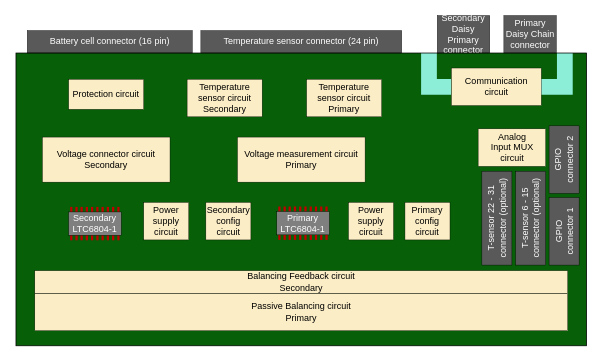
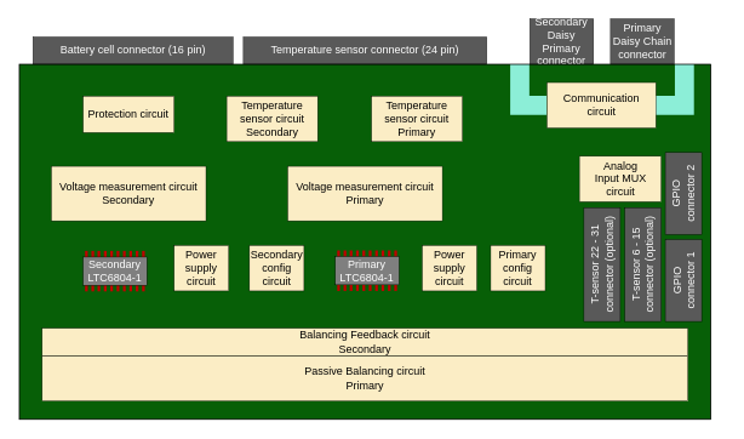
  <mxCell id="0" />
  <mxCell id="1" parent="0" />
  <mxCell id="2" value="" style="rounded=0;whiteSpace=wrap;html=1;fillColor=#075f07;strokeColor=none;strokeWidth=1;fontColor=#ffffff;fontStyle=1" parent="1" vertex="1"><mxGeometry x="20.77" y="70" width="760.23" height="390" as="geometry" /></mxCell>
  <mxCell id="3" value="Temperature sensor circuit&lt;br&gt;Secondary" style="rounded=0;whiteSpace=wrap;html=1;strokeWidth=0.5;fillColor=#fbedc5;" parent="1" vertex="1"><mxGeometry x="248.77" y="105" width="100" height="50" as="geometry" /></mxCell>
  <mxCell id="4" value="Passive Balancing circuit&lt;br&gt;Primary" style="rounded=0;whiteSpace=wrap;html=1;fillColor=#fbedc5;align=center;strokeWidth=0.5;" parent="1" vertex="1"><mxGeometry x="45.89" y="390" width="710" height="50" as="geometry" /></mxCell>
  <mxCell id="5" value="Analog&lt;br&gt;Input MUX&lt;br&gt;circuit" style="rounded=0;whiteSpace=wrap;html=1;strokeWidth=0.5;fillColor=#fbedc5;" parent="1" vertex="1"><mxGeometry x="636.5" y="171" width="90" height="50" as="geometry" /></mxCell>
  <mxCell id="6" value="Voltage measurement circuit&lt;br&gt;Primary" style="rounded=0;whiteSpace=wrap;html=1;strokeWidth=0.5;fillColor=#fbedc5;" parent="1" vertex="1"><mxGeometry x="315.89" y="182" width="170" height="60" as="geometry" /></mxCell>
  <mxCell id="7" value="Balancing Feedback circuit&lt;br&gt;Secondary" style="rounded=0;whiteSpace=wrap;html=1;fillColor=#fbedc5;align=center;strokeWidth=0.5;" parent="1" vertex="1"><mxGeometry x="45.89" y="360" width="710" height="30" as="geometry" /></mxCell>
  <mxCell id="8" value="Temperature sensor circuit&lt;br&gt;Primary" style="rounded=0;whiteSpace=wrap;html=1;strokeWidth=0.5;fillColor=#fbedc5;" parent="1" vertex="1"><mxGeometry x="408" y="105" width="100" height="50" as="geometry" /></mxCell>
  <mxCell id="9" value="Power supply circuit" style="rounded=0;whiteSpace=wrap;html=1;strokeWidth=0.5;fillColor=#fbedc5;" parent="1" vertex="1"><mxGeometry x="463.77" y="269" width="60" height="50" as="geometry" /></mxCell>
  <mxCell id="10" value="Primary config circuit" style="rounded=0;whiteSpace=wrap;html=1;strokeWidth=0.5;fillColor=#fbedc5;" parent="1" vertex="1"><mxGeometry x="539" y="269" width="60" height="50" as="geometry" /></mxCell>
  <mxCell id="11" value="Power supply circuit" style="rounded=0;whiteSpace=wrap;html=1;strokeWidth=0.5;fillColor=#fbedc5;" parent="1" vertex="1"><mxGeometry x="191" y="269" width="60" height="50" as="geometry" /></mxCell>
  <mxCell id="12" value="Secondary config circuit" style="rounded=0;whiteSpace=wrap;html=1;strokeWidth=0.5;fillColor=#fbedc5;" parent="1" vertex="1"><mxGeometry x="273.77" y="269" width="60" height="50" as="geometry" /></mxCell>
  <mxCell id="13" value="Protection circuit" style="rounded=0;whiteSpace=wrap;html=1;strokeWidth=0.5;fillColor=#fbedc5;" parent="1" vertex="1"><mxGeometry x="91" y="105" width="100" height="40" as="geometry" /></mxCell>
- <mxCell id="14" value="Voltage connector circuit&lt;br&gt;Secondary" style="rounded=0;whiteSpace=wrap;html=1;strokeWidth=0.5;fillColor=#fbedc5;" parent="1" vertex="1"><mxGeometry x="56" y="182" width="170" height="60" as="geometry" /></mxCell>
+ <mxCell id="14" value="Voltage measurement circuit&lt;br&gt;Secondary" style="rounded=0;whiteSpace=wrap;html=1;strokeWidth=0.5;fillColor=#fbedc5;" parent="1" vertex="1"><mxGeometry x="56" y="182" width="170" height="60" as="geometry" /></mxCell>
  <mxCell id="15" value="Battery cell connector (16 pin)" style="rounded=0;whiteSpace=wrap;html=1;strokeWidth=0.5;fillColor=#595959;fontColor=#ffffff;" parent="1" vertex="1"><mxGeometry x="35.77" y="40" width="220" height="30" as="geometry" /></mxCell>
  <mxCell id="16" value="Temperature sensor connector (24 pin)" style="rounded=0;whiteSpace=wrap;html=1;strokeWidth=0.5;fillColor=#595959;fontColor=#ffffff;" parent="1" vertex="1"><mxGeometry x="267.09" y="40" width="267.61" height="30" as="geometry" /></mxCell>
  <mxCell id="17" value="Secondary&lt;br&gt;Daisy Primary&lt;br&gt;connector" style="rounded=0;whiteSpace=wrap;html=1;strokeWidth=0.5;fillColor=#595959;fontColor=#ffffff;" parent="1" vertex="1"><mxGeometry x="582.02" y="20" width="70" height="50" as="geometry" /></mxCell>
  <mxCell id="18" value="Primary&lt;br&gt;Daisy Chain&lt;br&gt;connector" style="rounded=0;whiteSpace=wrap;html=1;strokeWidth=0.5;fillColor=#595959;fontColor=#ffffff;" parent="1" vertex="1"><mxGeometry x="670.77" y="20" width="70" height="50" as="geometry" /></mxCell>
  <mxCell id="19" value="T-sensor 22 - 31 connector (optional)" style="rounded=0;whiteSpace=wrap;html=1;strokeWidth=0.5;fillColor=#595959;fontColor=#ffffff;rotation=-90;" parent="1" vertex="1"><mxGeometry x="599" y="270" width="125" height="40" as="geometry" /></mxCell>
  <mxCell id="20" value="T-sensor 6 - 15 connector (optional)" style="rounded=0;whiteSpace=wrap;html=1;strokeWidth=0.5;fillColor=#595959;fontColor=#ffffff;rotation=-90;" parent="1" vertex="1"><mxGeometry x="644" y="270" width="125" height="40" as="geometry" /></mxCell>
  <mxCell id="21" value="GPIO&lt;br&gt;connector 1" style="rounded=0;whiteSpace=wrap;html=1;strokeWidth=0.5;fillColor=#595959;fontColor=#ffffff;rotation=-90;" parent="1" vertex="1"><mxGeometry x="706" y="287.5" width="90" height="40" as="geometry" /></mxCell>
  <mxCell id="22" value="GPIO&lt;br&gt;connector 2" style="rounded=0;whiteSpace=wrap;html=1;strokeWidth=0.5;fillColor=#595959;fontColor=#ffffff;rotation=-90;" parent="1" vertex="1"><mxGeometry x="706" y="192" width="90" height="40" as="geometry" /></mxCell>
  <mxCell id="23" value="" style="shape=flexArrow;endArrow=none;html=1;rounded=0;endFill=0;edgeStyle=elbowEdgeStyle;elbow=horizontal;strokeColor=none;fillColor=#8ceed7;endSize=10;startSize=10;strokeWidth=12;" parent="1" edge="1"><mxGeometry width="50" height="50" relative="1" as="geometry"><mxPoint x="606.52" y="115" as="sourcePoint" /><mxPoint x="571" y="64" as="targetPoint" /><Array as="points"><mxPoint x="571" y="90" /></Array></mxGeometry></mxCell>
  <mxCell id="24" value="" style="shape=flexArrow;endArrow=none;html=1;rounded=0;endFill=0;edgeStyle=elbowEdgeStyle;elbow=horizontal;strokeColor=none;fillColor=#8ceed7;endSize=10;startSize=10;strokeWidth=12;exitX=0.996;exitY=0.528;exitDx=0;exitDy=0;exitPerimeter=0;" parent="1" edge="1"><mxGeometry width="50" height="50" relative="1" as="geometry"><mxPoint x="709.431" y="115" as="sourcePoint" /><mxPoint x="752" y="64" as="targetPoint" /><Array as="points"><mxPoint x="752" y="90" /></Array></mxGeometry></mxCell>
  <mxCell id="25" value="Communication&lt;br&gt;circuit" style="rounded=0;whiteSpace=wrap;html=1;strokeWidth=0.5;fillColor=#fbedc5;" parent="1" vertex="1"><mxGeometry x="600.89" y="90" width="119.77" height="50" as="geometry" /></mxCell>
  <mxCell id="26" value="" style="group" parent="1" vertex="1" connectable="0"><mxGeometry x="368.27" y="274.5" width="70" height="44.5" as="geometry" /></mxCell>
  <mxCell id="27" value="" style="rounded=0;whiteSpace=wrap;html=1;strokeColor=none;fillColor=#c00000;" parent="26" vertex="1"><mxGeometry x="2" y="37.5" width="3" height="7" as="geometry" /></mxCell>
  <mxCell id="28" value="" style="rounded=0;whiteSpace=wrap;html=1;strokeColor=none;fillColor=#c00000;" parent="26" vertex="1"><mxGeometry x="15.73" y="37.5" width="3" height="7" as="geometry" /></mxCell>
  <mxCell id="29" value="" style="rounded=0;whiteSpace=wrap;html=1;strokeColor=none;fillColor=#c00000;" parent="26" vertex="1"><mxGeometry x="57.73" y="37.5" width="3" height="7" as="geometry" /></mxCell>
  <mxCell id="30" value="" style="rounded=0;whiteSpace=wrap;html=1;strokeColor=none;fillColor=#c00000;" parent="26" vertex="1"><mxGeometry x="22.73" y="37.5" width="3" height="7" as="geometry" /></mxCell>
  <mxCell id="31" value="" style="rounded=0;whiteSpace=wrap;html=1;strokeColor=none;fillColor=#c00000;" parent="26" vertex="1"><mxGeometry x="9" y="37.5" width="3" height="7" as="geometry" /></mxCell>
  <mxCell id="32" value="" style="rounded=0;whiteSpace=wrap;html=1;strokeColor=none;fillColor=#c00000;" parent="26" vertex="1"><mxGeometry x="29.73" y="37.5" width="3" height="7" as="geometry" /></mxCell>
  <mxCell id="33" value="" style="rounded=0;whiteSpace=wrap;html=1;strokeColor=none;fillColor=#c00000;" parent="26" vertex="1"><mxGeometry x="36.73" y="37.5" width="3" height="7" as="geometry" /></mxCell>
  <mxCell id="34" value="" style="rounded=0;whiteSpace=wrap;html=1;strokeColor=none;fillColor=#c00000;" parent="26" vertex="1"><mxGeometry x="50.73" y="37.5" width="3" height="7" as="geometry" /></mxCell>
  <mxCell id="35" value="" style="rounded=0;whiteSpace=wrap;html=1;strokeColor=none;fillColor=#c00000;" parent="26" vertex="1"><mxGeometry x="43.73" y="37.5" width="3" height="7" as="geometry" /></mxCell>
  <mxCell id="36" value="" style="rounded=0;whiteSpace=wrap;html=1;strokeColor=none;fillColor=#c00000;" parent="26" vertex="1"><mxGeometry x="64.73" y="37.5" width="3" height="7" as="geometry" /></mxCell>
  <mxCell id="37" value="" style="rounded=0;whiteSpace=wrap;html=1;strokeColor=none;fillColor=#c00000;" parent="26" vertex="1"><mxGeometry x="2" width="3" height="7" as="geometry" /></mxCell>
  <mxCell id="38" value="" style="rounded=0;whiteSpace=wrap;html=1;strokeColor=none;fillColor=#c00000;" parent="26" vertex="1"><mxGeometry x="15.73" width="3" height="7" as="geometry" /></mxCell>
  <mxCell id="39" value="" style="rounded=0;whiteSpace=wrap;html=1;strokeColor=none;fillColor=#c00000;" parent="26" vertex="1"><mxGeometry x="57.73" width="3" height="7" as="geometry" /></mxCell>
  <mxCell id="40" value="" style="rounded=0;whiteSpace=wrap;html=1;strokeColor=none;fillColor=#c00000;" parent="26" vertex="1"><mxGeometry x="22.73" width="3" height="7" as="geometry" /></mxCell>
  <mxCell id="41" value="" style="rounded=0;whiteSpace=wrap;html=1;strokeColor=none;fillColor=#c00000;" parent="26" vertex="1"><mxGeometry x="9" width="3" height="7" as="geometry" /></mxCell>
  <mxCell id="42" value="" style="rounded=0;whiteSpace=wrap;html=1;strokeColor=none;fillColor=#c00000;" parent="26" vertex="1"><mxGeometry x="29.73" width="3" height="7" as="geometry" /></mxCell>
  <mxCell id="43" value="" style="rounded=0;whiteSpace=wrap;html=1;strokeColor=none;fillColor=#c00000;" parent="26" vertex="1"><mxGeometry x="36.73" width="3" height="7" as="geometry" /></mxCell>
  <mxCell id="44" value="" style="rounded=0;whiteSpace=wrap;html=1;strokeColor=none;fillColor=#c00000;" parent="26" vertex="1"><mxGeometry x="50.73" width="3" height="7" as="geometry" /></mxCell>
  <mxCell id="45" value="" style="rounded=0;whiteSpace=wrap;html=1;strokeColor=none;fillColor=#c00000;" parent="26" vertex="1"><mxGeometry x="43.73" width="3" height="7" as="geometry" /></mxCell>
  <mxCell id="46" value="" style="rounded=0;whiteSpace=wrap;html=1;strokeColor=none;fillColor=#c00000;" parent="26" vertex="1"><mxGeometry x="64.73" width="3" height="7" as="geometry" /></mxCell>
  <mxCell id="47" value="Primary&lt;br&gt;LTC6804-1" style="rounded=0;whiteSpace=wrap;html=1;strokeWidth=0.5;fillColor=#7f7f7f;fontColor=#ffffff;rotation=0;strokeColor=default;" parent="26" vertex="1"><mxGeometry y="6.75" width="70" height="31" as="geometry" /></mxCell>
  <mxCell id="48" value="" style="group" parent="1" vertex="1" connectable="0"><mxGeometry x="91" y="275" width="70" height="44.5" as="geometry" /></mxCell>
  <mxCell id="49" value="" style="rounded=0;whiteSpace=wrap;html=1;strokeColor=none;fillColor=#c00000;" parent="48" vertex="1"><mxGeometry x="2" y="37.5" width="3" height="7" as="geometry" /></mxCell>
  <mxCell id="50" value="" style="rounded=0;whiteSpace=wrap;html=1;strokeColor=none;fillColor=#c00000;" parent="48" vertex="1"><mxGeometry x="15.73" y="37.5" width="3" height="7" as="geometry" /></mxCell>
  <mxCell id="51" value="" style="rounded=0;whiteSpace=wrap;html=1;strokeColor=none;fillColor=#c00000;" parent="48" vertex="1"><mxGeometry x="57.73" y="37.5" width="3" height="7" as="geometry" /></mxCell>
  <mxCell id="52" value="" style="rounded=0;whiteSpace=wrap;html=1;strokeColor=none;fillColor=#c00000;" parent="48" vertex="1"><mxGeometry x="22.73" y="37.5" width="3" height="7" as="geometry" /></mxCell>
  <mxCell id="53" value="" style="rounded=0;whiteSpace=wrap;html=1;strokeColor=none;fillColor=#c00000;" parent="48" vertex="1"><mxGeometry x="9" y="37.5" width="3" height="7" as="geometry" /></mxCell>
  <mxCell id="54" value="" style="rounded=0;whiteSpace=wrap;html=1;strokeColor=none;fillColor=#c00000;" parent="48" vertex="1"><mxGeometry x="29.73" y="37.5" width="3" height="7" as="geometry" /></mxCell>
  <mxCell id="55" value="" style="rounded=0;whiteSpace=wrap;html=1;strokeColor=none;fillColor=#c00000;" parent="48" vertex="1"><mxGeometry x="36.73" y="37.5" width="3" height="7" as="geometry" /></mxCell>
  <mxCell id="56" value="" style="rounded=0;whiteSpace=wrap;html=1;strokeColor=none;fillColor=#c00000;" parent="48" vertex="1"><mxGeometry x="50.73" y="37.5" width="3" height="7" as="geometry" /></mxCell>
  <mxCell id="57" value="" style="rounded=0;whiteSpace=wrap;html=1;strokeColor=none;fillColor=#c00000;" parent="48" vertex="1"><mxGeometry x="43.73" y="37.5" width="3" height="7" as="geometry" /></mxCell>
  <mxCell id="58" value="" style="rounded=0;whiteSpace=wrap;html=1;strokeColor=none;fillColor=#c00000;" parent="48" vertex="1"><mxGeometry x="64.73" y="37.5" width="3" height="7" as="geometry" /></mxCell>
  <mxCell id="59" value="" style="rounded=0;whiteSpace=wrap;html=1;strokeColor=none;fillColor=#c00000;" parent="48" vertex="1"><mxGeometry x="2" width="3" height="7" as="geometry" /></mxCell>
  <mxCell id="60" value="" style="rounded=0;whiteSpace=wrap;html=1;strokeColor=none;fillColor=#c00000;" parent="48" vertex="1"><mxGeometry x="15.73" width="3" height="7" as="geometry" /></mxCell>
  <mxCell id="61" value="" style="rounded=0;whiteSpace=wrap;html=1;strokeColor=none;fillColor=#c00000;" parent="48" vertex="1"><mxGeometry x="57.73" width="3" height="7" as="geometry" /></mxCell>
  <mxCell id="62" value="" style="rounded=0;whiteSpace=wrap;html=1;strokeColor=none;fillColor=#c00000;" parent="48" vertex="1"><mxGeometry x="22.73" width="3" height="7" as="geometry" /></mxCell>
  <mxCell id="63" value="" style="rounded=0;whiteSpace=wrap;html=1;strokeColor=none;fillColor=#c00000;" parent="48" vertex="1"><mxGeometry x="9" width="3" height="7" as="geometry" /></mxCell>
  <mxCell id="64" value="" style="rounded=0;whiteSpace=wrap;html=1;strokeColor=none;fillColor=#c00000;" parent="48" vertex="1"><mxGeometry x="29.73" width="3" height="7" as="geometry" /></mxCell>
  <mxCell id="65" value="" style="rounded=0;whiteSpace=wrap;html=1;strokeColor=none;fillColor=#c00000;" parent="48" vertex="1"><mxGeometry x="36.73" width="3" height="7" as="geometry" /></mxCell>
  <mxCell id="66" value="" style="rounded=0;whiteSpace=wrap;html=1;strokeColor=none;fillColor=#c00000;" parent="48" vertex="1"><mxGeometry x="50.73" width="3" height="7" as="geometry" /></mxCell>
  <mxCell id="67" value="" style="rounded=0;whiteSpace=wrap;html=1;strokeColor=none;fillColor=#c00000;" parent="48" vertex="1"><mxGeometry x="43.73" width="3" height="7" as="geometry" /></mxCell>
  <mxCell id="68" value="" style="rounded=0;whiteSpace=wrap;html=1;strokeColor=none;fillColor=#c00000;" parent="48" vertex="1"><mxGeometry x="64.73" width="3" height="7" as="geometry" /></mxCell>
  <mxCell id="69" value="Secondary&lt;br&gt;LTC6804-1" style="rounded=0;whiteSpace=wrap;html=1;strokeWidth=0.5;fillColor=#7f7f7f;fontColor=#ffffff;rotation=0;strokeColor=default;" parent="48" vertex="1"><mxGeometry y="6.75" width="70" height="31" as="geometry" /></mxCell>
  <mxCell id="70" value="" style="rounded=0;whiteSpace=wrap;html=1;fillColor=none;" vertex="1" parent="1"><mxGeometry x="20.78" y="70" width="760.23" height="390" as="geometry" /></mxCell>
